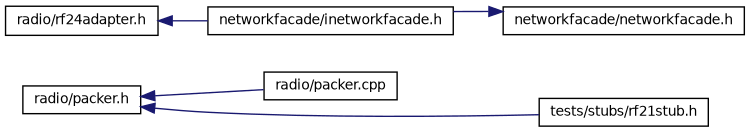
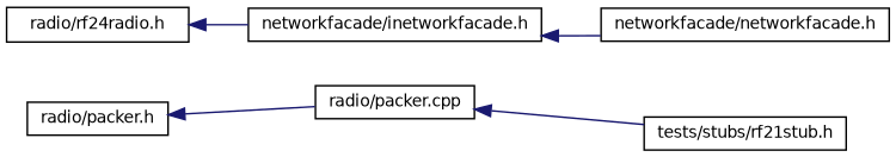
  digraph {
    rankdir=LR
    node [color=black fillcolor=white fontname=Helvetica fontsize=10 shape=record style=filled]
    edge [color=midnightblue dir=back fontname=Helvetica fontsize=10 labelfontname=Helvetica labelfontsize=10 style=solid]
    n1 [height=0.2 label="radio/packer.h" width=0.4]
    n2 [height=0.2 label="radio/packer.cpp" width=0.4]
    n3 [height=0.2 label="tests/stubs/rf21stub.h" width=0.4]
-   n4 [height=0.2 label="radio/rf24adapter.h" width=0.4]
+   n4 [height=0.2 label="radio/rf24radio.h" width=0.4]
    n5 [height=0.2 label="networkfacade/inetworkfacade.h" width=0.4]
    n6 [height=0.2 label="networkfacade/networkfacade.h" width=0.4]
    n1 -> n2
-   n1 -> n3
+   n2 -> n3
    n4 -> n5
-   n6 -> n5
+   n5 -> n6
  }
